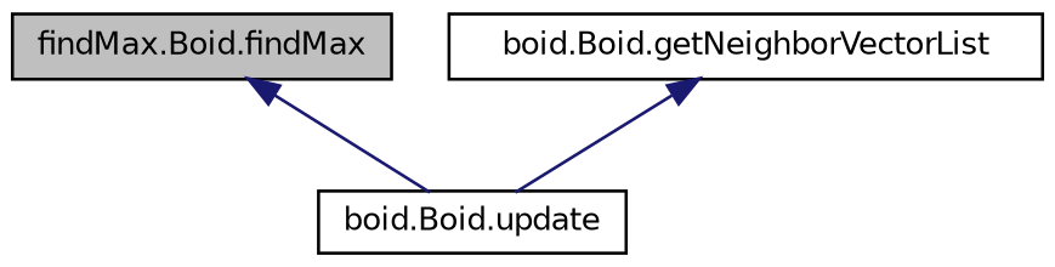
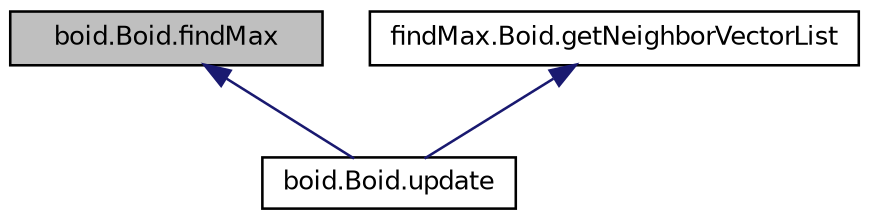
  digraph {
    rankdir=TB
    node [color=black fillcolor=white fontname=Helvetica fontsize=10 shape=record style=filled]
    edge [color=midnightblue dir=back fontname=Helvetica fontsize=10 labelfontname=Helvetica labelfontsize=10 style=solid]
-   n1 [fillcolor=grey75 fontcolor=black height=0.2 label="findMax.Boid.findMax" width=0.4]
+   n1 [fillcolor=grey75 fontcolor=black height=0.2 label="boid.Boid.findMax" width=0.4]
    n2 [height=0.2 label="boid.Boid.update" width=0.4]
-   n3 [height=0.2 label="boid.Boid.getNeighborVectorList" width=0.4]
+   n3 [height=0.2 label="findMax.Boid.getNeighborVectorList" width=0.4]
    n1 -> n2
    n3 -> n2
  }
